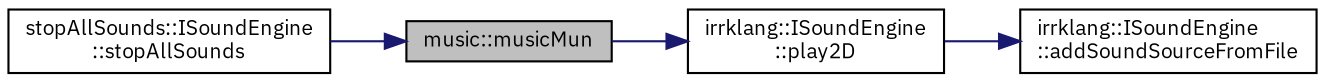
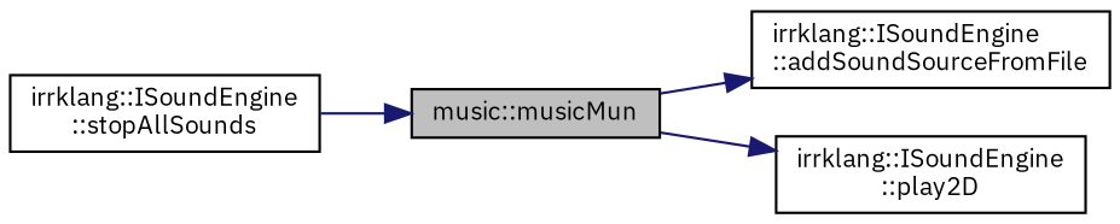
  digraph {
    fontname="IBM Plex Sans"
    rankdir=LR
    node [color=black fontname="IBM Plex Sans" fontsize=10 shape=record]
    edge [color=midnightblue fontname="IBM Plex Sans" fontsize=10 labelfontname=Helvetica labelfontsize=10 style=solid]
    n1 [fillcolor=grey75 fontcolor=black height=0.2 label="music::musicMun" style=filled width=0.4]
    n2 [height=0.2 label="irrklang::ISoundEngine\l::addSoundSourceFromFile" width=0.4]
    n3 [height=0.2 label="irrklang::ISoundEngine\l::play2D" width=0.4]
-   n4 [height=0.2 label="stopAllSounds::ISoundEngine\l::stopAllSounds" width=0.4]
-   n3 -> n2
+   n4 [height=0.2 label="irrklang::ISoundEngine\l::stopAllSounds" width=0.4]
+   n1 -> n2
    n1 -> n3
    n4 -> n1
  }
